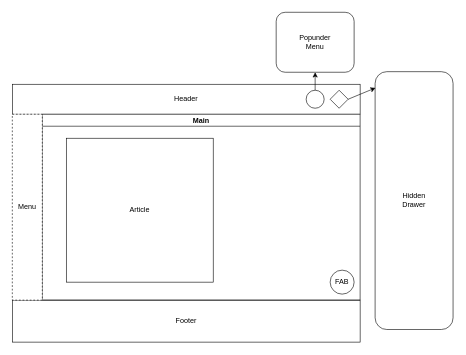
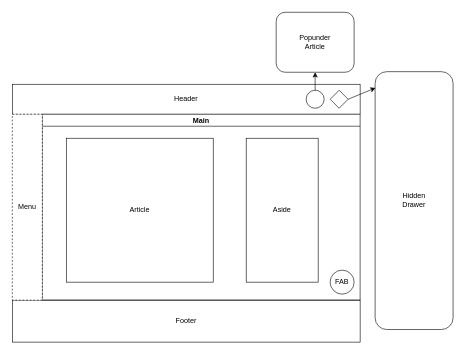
  <mxCell id="0" />
  <mxCell id="1" parent="0" />
  <mxCell id="2" value="Footer" style="rounded=0;whiteSpace=wrap;html=1;" parent="1" vertex="1"><mxGeometry x="20" y="500" width="580" height="70" as="geometry" /></mxCell>
  <mxCell id="3" value="Header" style="rounded=0;whiteSpace=wrap;html=1;" parent="1" vertex="1"><mxGeometry x="20" y="140" width="580" height="50" as="geometry" /></mxCell>
  <mxCell id="4" value="Hidden&lt;br&gt;Drawer" style="rounded=1;whiteSpace=wrap;html=1;" parent="1" vertex="1"><mxGeometry x="625" y="119" width="130" height="430" as="geometry" /></mxCell>
  <mxCell id="5" value="Main" style="swimlane;startSize=20;" parent="1" vertex="1"><mxGeometry x="70" y="190" width="530" height="310" as="geometry"><mxRectangle x="240" y="180" width="60" height="20" as="alternateBounds" /></mxGeometry></mxCell>
+ <mxCell id="6" value="Aside" style="rounded=0;whiteSpace=wrap;html=1;" parent="5" vertex="1"><mxGeometry x="340" y="40" width="120" height="240" as="geometry" /></mxCell>
  <mxCell id="7" value="Article" style="rounded=0;whiteSpace=wrap;html=1;" parent="5" vertex="1"><mxGeometry x="40" y="40" width="245" height="240" as="geometry" /></mxCell>
  <mxCell id="8" value="FAB" style="ellipse;whiteSpace=wrap;html=1;aspect=fixed;" parent="5" vertex="1"><mxGeometry x="480" y="260" width="40" height="40" as="geometry" /></mxCell>
  <mxCell id="9" value="Menu" style="rounded=0;whiteSpace=wrap;html=1;dashed=1;" parent="1" vertex="1"><mxGeometry x="20" y="190" width="50" height="310" as="geometry" /></mxCell>
  <mxCell id="10" value="" style="edgeStyle=none;html=1;" edge="1" parent="1" source="11" target="14"><mxGeometry relative="1" as="geometry" /></mxCell>
  <mxCell id="11" value="" style="ellipse;whiteSpace=wrap;html=1;aspect=fixed;" parent="1" vertex="1"><mxGeometry x="510" y="150" width="30" height="30" as="geometry" /></mxCell>
  <mxCell id="12" value="" style="edgeStyle=none;html=1;entryX=0.005;entryY=0.063;entryDx=0;entryDy=0;entryPerimeter=0;exitX=1;exitY=0.5;exitDx=0;exitDy=0;" parent="1" source="13" target="4" edge="1"><mxGeometry relative="1" as="geometry" /></mxCell>
  <mxCell id="13" value="" style="rhombus;whiteSpace=wrap;html=1;" parent="1" vertex="1"><mxGeometry x="550" y="150" width="30" height="30" as="geometry" /></mxCell>
- <mxCell id="14" value="Popunder&lt;br&gt;Menu" style="rounded=1;whiteSpace=wrap;html=1;" vertex="1" parent="1"><mxGeometry x="460" y="20" width="130" height="100" as="geometry" /></mxCell>
+ <mxCell id="14" value="Popunder&lt;br&gt;Article" style="rounded=1;whiteSpace=wrap;html=1;" vertex="1" parent="1"><mxGeometry x="460" y="20" width="130" height="100" as="geometry" /></mxCell>
